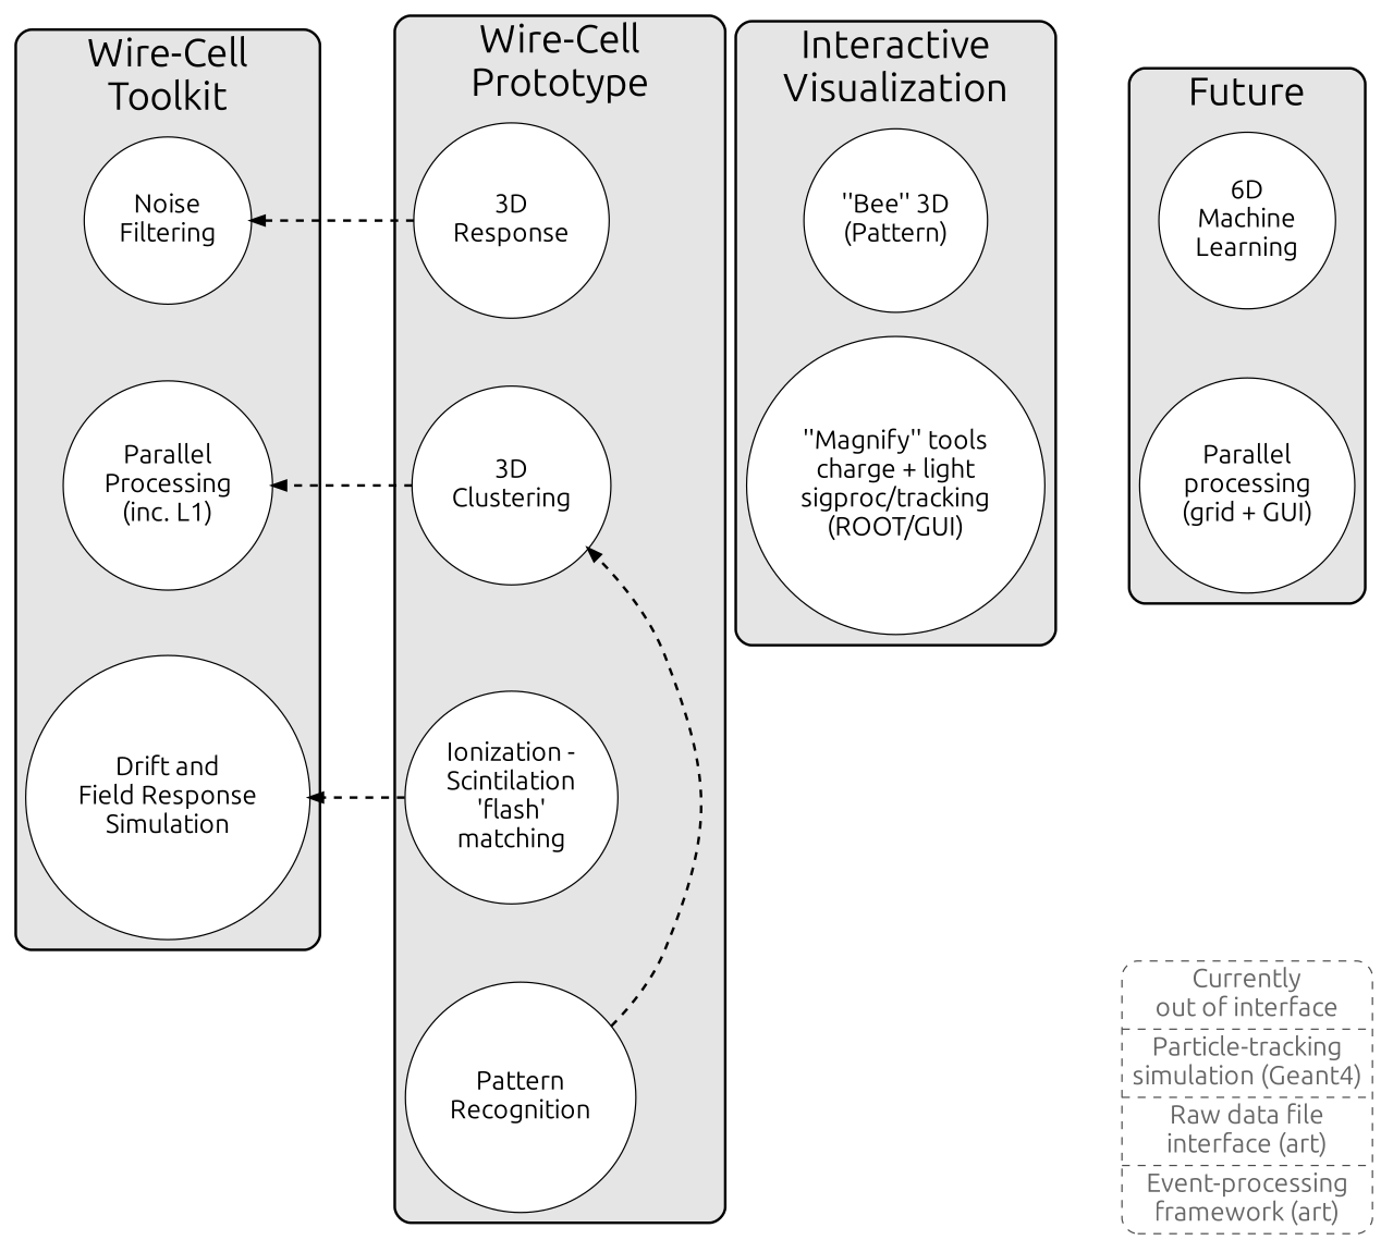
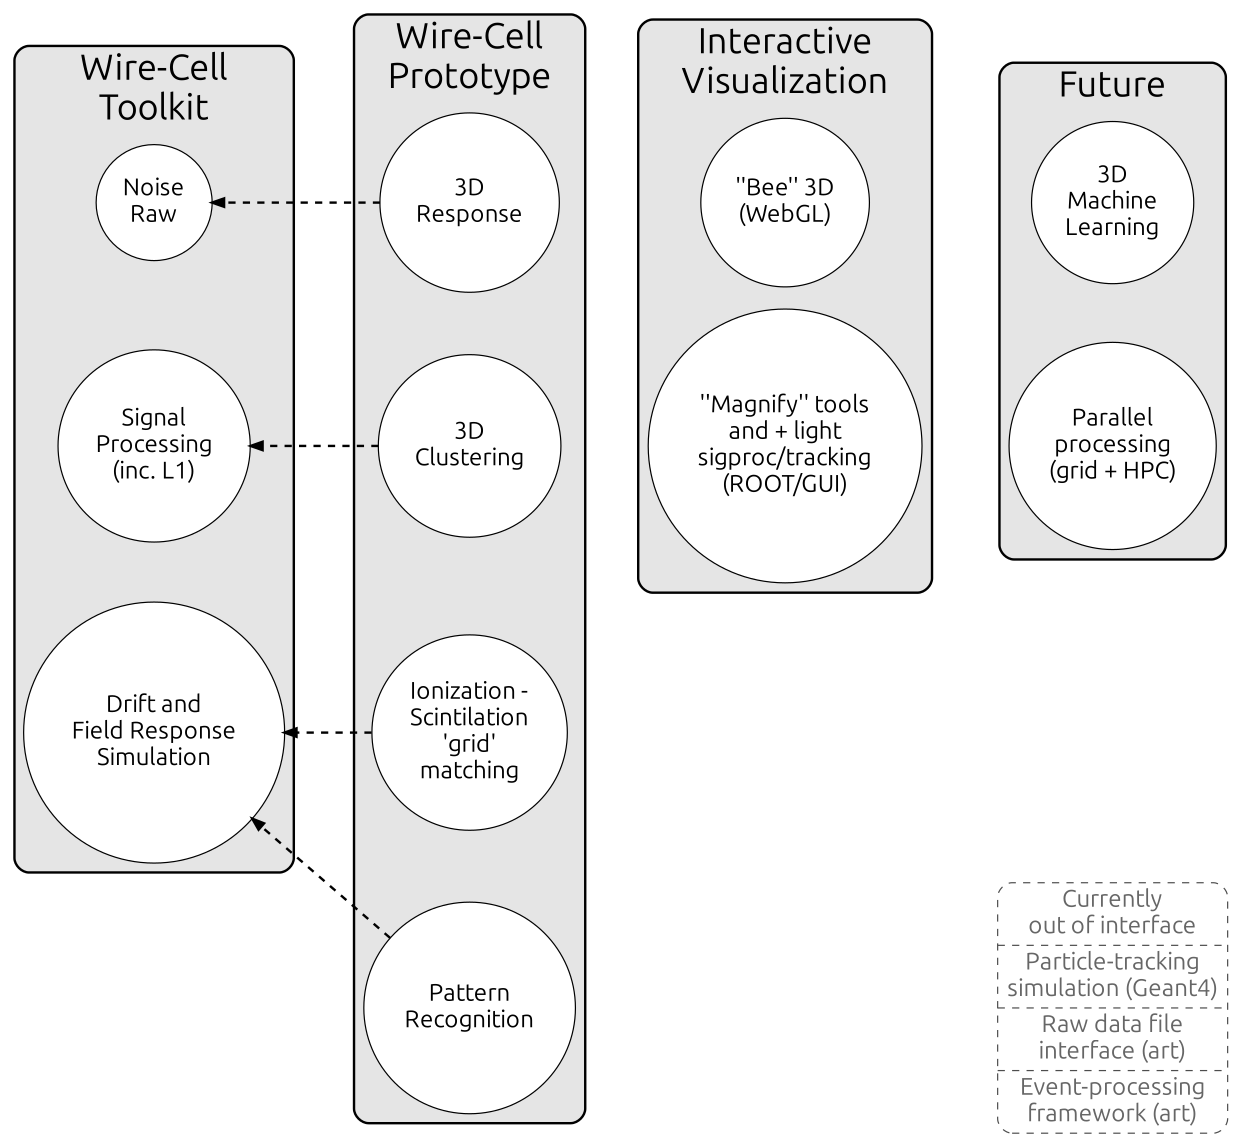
  digraph {
    compound=true
    fillcolor=gray90
    fontname=Ubuntu
    fontsize=30
    nodesep=1
    penwidth=2
    ranksep=.2
    style="filled,rounded"
    node [fillcolor=white fontname=Ubuntu fontsize=20 shape=circle style=filled]
    edge [fontname=Ubuntu style=invis]
-   n1 [label="Noise\nFiltering"]
-   n2 [label="Parallel\nProcessing\n(inc. L1)"]
+   n1 [label="Noise\nRaw"]
+   n2 [label="Signal\nProcessing\n(inc. L1)"]
    n3 [label="Drift and\nField Response\nSimulation"]
    n4 [label="3D\nResponse"]
    n5 [label="3D\nClustering"]
-   n6 [label="Ionization -\nScintilation\n'flash'\nmatching"]
+   n6 [label="Ionization -\nScintilation\n'grid'\nmatching"]
    n7 [label="Pattern\nRecognition"]
-   n8 [label="''Bee'' 3D\n(Pattern)"]
-   n9 [label="''Magnify'' tools\ncharge + light\nsigproc/tracking\n(ROOT/GUI)"]
-   n10 [label="6D\nMachine\nLearning"]
-   n11 [label="Parallel\nprocessing\n(grid + GUI)"]
+   n8 [label="''Bee'' 3D\n(WebGL)"]
+   n9 [label="''Magnify'' tools\nand + light\nsigproc/tracking\n(ROOT/GUI)"]
+   n10 [label="3D\nMachine\nLearning"]
+   n11 [label="Parallel\nprocessing\n(grid + HPC)"]
    spacer [style=invis]
    n13 [color=gray30 fontcolor=gray40 label="{{Currently\nout of interface}|{Particle-tracking\nsimulation (Geant4)}|{Raw data file\ninterface (art)}|{Event-processing\nframework (art)}}" shape=record style="rounded,dashed"]
    subgraph cluster_1 {
      label="Wire-Cell\nToolkit"
      n1
      n2
      n3
    }
    subgraph cluster_2 {
      label="Wire-Cell\nPrototype"
      n4
      n5
      n6
      n7
    }
    subgraph cluster_3 {
      label="Interactive\nVisualization"
      n8
      n9
    }
    subgraph cluster_4 {
      label="Future\n"
      n10
      n11
    }
    n1 -> n2
    n2 -> n3
    n4 -> n1 [constraint=false penwidth=2 style=dashed]
    n4 -> n5
    n5 -> n2 [constraint=false penwidth=2 style=dashed]
    n5 -> n6
    n6 -> n3 [constraint=false penwidth=2 style=dashed]
    n6 -> n7
-   n7 -> n5 [constraint=false penwidth=2 style=dashed]
+   n7 -> n3 [constraint=false penwidth=2 style=dashed]
    n8 -> n9
    n10 -> n11
    n11 -> spacer
    spacer -> n13
  }
